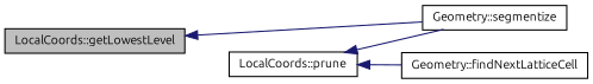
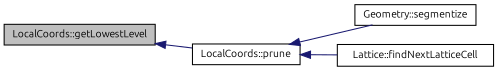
  digraph {
    fontname=Ubuntu
    rankdir=LR
    node [color=black fillcolor=white fontname=Ubuntu fontsize=10 shape=record style=filled]
    edge [color=midnightblue dir=back fontname=Ubuntu fontsize=10 labelfontname=Helvetica labelfontsize=10 style=solid]
    n1 [fillcolor=grey75 fontcolor=black height=0.2 label="LocalCoords::getLowestLevel" width=0.4]
    n2 [height=0.2 label="LocalCoords::prune" width=0.4]
    n3 [height=0.2 label="Geometry::segmentize" width=0.4]
-   n4 [height=0.2 label="Geometry::findNextLatticeCell" width=0.4]
-   n1 -> n3
+   n4 [height=0.2 label="Lattice::findNextLatticeCell" width=0.4]
+   n1 -> n2
    n2 -> n3
    n2 -> n4
  }
